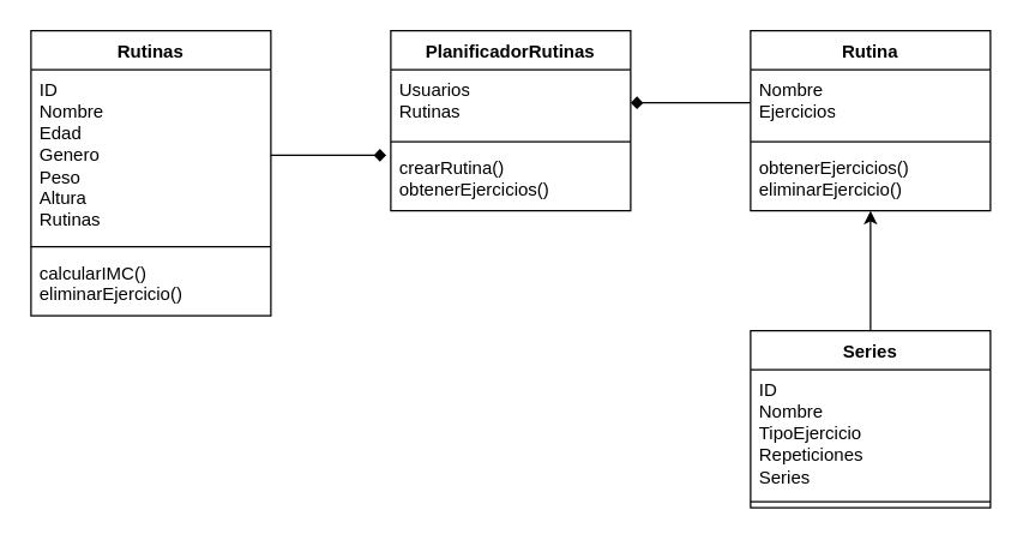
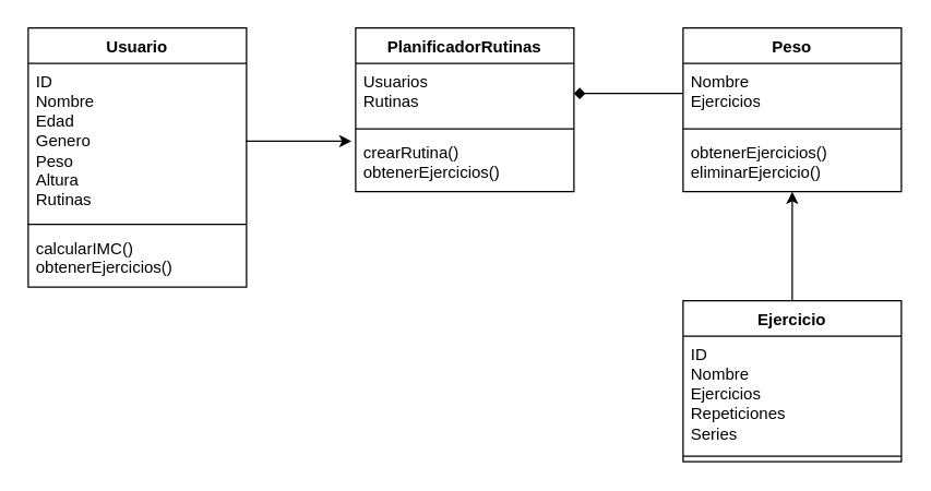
  <mxCell id="0" />
  <mxCell id="1" parent="0" />
- <mxCell id="2" value="Rutinas" style="swimlane;fontStyle=1;align=center;verticalAlign=top;childLayout=stackLayout;horizontal=1;startSize=26;horizontalStack=0;resizeParent=1;resizeParentMax=0;resizeLast=0;collapsible=1;marginBottom=0;whiteSpace=wrap;html=1;" vertex="1" parent="1"><mxGeometry x="20" y="20" width="160" height="190" as="geometry" /></mxCell>
+ <mxCell id="2" value="Usuario" style="swimlane;fontStyle=1;align=center;verticalAlign=top;childLayout=stackLayout;horizontal=1;startSize=26;horizontalStack=0;resizeParent=1;resizeParentMax=0;resizeLast=0;collapsible=1;marginBottom=0;whiteSpace=wrap;html=1;" vertex="1" parent="1"><mxGeometry x="20" y="20" width="160" height="190" as="geometry" /></mxCell>
  <mxCell id="3" value="ID&lt;div&gt;Nombre&lt;/div&gt;&lt;div&gt;Edad&lt;/div&gt;&lt;div&gt;Genero&lt;/div&gt;&lt;div&gt;Peso&lt;/div&gt;&lt;div&gt;Altura&lt;/div&gt;&lt;div&gt;Rutinas&lt;/div&gt;" style="text;strokeColor=none;fillColor=none;align=left;verticalAlign=top;spacingLeft=4;spacingRight=4;overflow=hidden;rotatable=0;points=[[0,0.5],[1,0.5]];portConstraint=eastwest;whiteSpace=wrap;html=1;" vertex="1" parent="2"><mxGeometry y="26" width="160" height="114" as="geometry" /></mxCell>
  <mxCell id="4" value="" style="line;strokeWidth=1;fillColor=none;align=left;verticalAlign=middle;spacingTop=-1;spacingLeft=3;spacingRight=3;rotatable=0;labelPosition=right;points=[];portConstraint=eastwest;strokeColor=inherit;" vertex="1" parent="2"><mxGeometry y="140" width="160" height="8" as="geometry" /></mxCell>
- <mxCell id="5" value="calcularIMC()&lt;div&gt;eliminarEjercicio()&lt;/div&gt;" style="text;strokeColor=none;fillColor=none;align=left;verticalAlign=top;spacingLeft=4;spacingRight=4;overflow=hidden;rotatable=0;points=[[0,0.5],[1,0.5]];portConstraint=eastwest;whiteSpace=wrap;html=1;" vertex="1" parent="2"><mxGeometry y="148" width="160" height="42" as="geometry" /></mxCell>
- <mxCell id="6" value="Rutina" style="swimlane;fontStyle=1;align=center;verticalAlign=top;childLayout=stackLayout;horizontal=1;startSize=26;horizontalStack=0;resizeParent=1;resizeParentMax=0;resizeLast=0;collapsible=1;marginBottom=0;whiteSpace=wrap;html=1;" vertex="1" parent="1"><mxGeometry x="500" y="20" width="160" height="120" as="geometry" /></mxCell>
+ <mxCell id="5" value="calcularIMC()&lt;div&gt;obtenerEjercicios()&lt;/div&gt;" style="text;strokeColor=none;fillColor=none;align=left;verticalAlign=top;spacingLeft=4;spacingRight=4;overflow=hidden;rotatable=0;points=[[0,0.5],[1,0.5]];portConstraint=eastwest;whiteSpace=wrap;html=1;" vertex="1" parent="2"><mxGeometry y="148" width="160" height="42" as="geometry" /></mxCell>
+ <mxCell id="6" value="Peso" style="swimlane;fontStyle=1;align=center;verticalAlign=top;childLayout=stackLayout;horizontal=1;startSize=26;horizontalStack=0;resizeParent=1;resizeParentMax=0;resizeLast=0;collapsible=1;marginBottom=0;whiteSpace=wrap;html=1;" vertex="1" parent="1"><mxGeometry x="500" y="20" width="160" height="120" as="geometry" /></mxCell>
  <mxCell id="7" value="Nombre&lt;div&gt;Ejercicios&lt;/div&gt;" style="text;strokeColor=none;fillColor=none;align=left;verticalAlign=top;spacingLeft=4;spacingRight=4;overflow=hidden;rotatable=0;points=[[0,0.5],[1,0.5]];portConstraint=eastwest;whiteSpace=wrap;html=1;" vertex="1" parent="6"><mxGeometry y="26" width="160" height="44" as="geometry" /></mxCell>
  <mxCell id="8" value="" style="line;strokeWidth=1;fillColor=none;align=left;verticalAlign=middle;spacingTop=-1;spacingLeft=3;spacingRight=3;rotatable=0;labelPosition=right;points=[];portConstraint=eastwest;strokeColor=inherit;" vertex="1" parent="6"><mxGeometry y="70" width="160" height="8" as="geometry" /></mxCell>
  <mxCell id="9" value="obtenerEjercicios()&lt;div&gt;eliminarEjercicio()&lt;/div&gt;" style="text;strokeColor=none;fillColor=none;align=left;verticalAlign=top;spacingLeft=4;spacingRight=4;overflow=hidden;rotatable=0;points=[[0,0.5],[1,0.5]];portConstraint=eastwest;whiteSpace=wrap;html=1;" vertex="1" parent="6"><mxGeometry y="78" width="160" height="42" as="geometry" /></mxCell>
  <mxCell id="10" style="edgeStyle=orthogonalEdgeStyle;rounded=0;orthogonalLoop=1;jettySize=auto;html=1;entryX=0.5;entryY=1;entryDx=0;entryDy=0;entryPerimeter=0;" edge="1" parent="1" source="11" target="9"><mxGeometry relative="1" as="geometry"><mxPoint x="580" y="150" as="targetPoint" /></mxGeometry></mxCell>
- <mxCell id="11" value="Series" style="swimlane;fontStyle=1;align=center;verticalAlign=top;childLayout=stackLayout;horizontal=1;startSize=26;horizontalStack=0;resizeParent=1;resizeParentMax=0;resizeLast=0;collapsible=1;marginBottom=0;whiteSpace=wrap;html=1;" vertex="1" parent="1"><mxGeometry x="500" y="220" width="160" height="118" as="geometry" /></mxCell>
- <mxCell id="12" value="ID&lt;div&gt;Nombre&lt;/div&gt;&lt;div&gt;TipoEjercicio&lt;/div&gt;&lt;div&gt;Repeticiones&lt;/div&gt;&lt;div&gt;Series&lt;/div&gt;" style="text;strokeColor=none;fillColor=none;align=left;verticalAlign=top;spacingLeft=4;spacingRight=4;overflow=hidden;rotatable=0;points=[[0,0.5],[1,0.5]];portConstraint=eastwest;whiteSpace=wrap;html=1;" vertex="1" parent="11"><mxGeometry y="26" width="160" height="84" as="geometry" /></mxCell>
+ <mxCell id="11" value="Ejercicio" style="swimlane;fontStyle=1;align=center;verticalAlign=top;childLayout=stackLayout;horizontal=1;startSize=26;horizontalStack=0;resizeParent=1;resizeParentMax=0;resizeLast=0;collapsible=1;marginBottom=0;whiteSpace=wrap;html=1;" vertex="1" parent="1"><mxGeometry x="500" y="220" width="160" height="118" as="geometry" /></mxCell>
+ <mxCell id="12" value="ID&lt;div&gt;Nombre&lt;/div&gt;&lt;div&gt;Ejercicios&lt;/div&gt;&lt;div&gt;Repeticiones&lt;/div&gt;&lt;div&gt;Series&lt;/div&gt;" style="text;strokeColor=none;fillColor=none;align=left;verticalAlign=top;spacingLeft=4;spacingRight=4;overflow=hidden;rotatable=0;points=[[0,0.5],[1,0.5]];portConstraint=eastwest;whiteSpace=wrap;html=1;" vertex="1" parent="11"><mxGeometry y="26" width="160" height="84" as="geometry" /></mxCell>
  <mxCell id="13" value="" style="line;strokeWidth=1;fillColor=none;align=left;verticalAlign=middle;spacingTop=-1;spacingLeft=3;spacingRight=3;rotatable=0;labelPosition=right;points=[];portConstraint=eastwest;strokeColor=inherit;" vertex="1" parent="11"><mxGeometry y="110" width="160" height="8" as="geometry" /></mxCell>
  <mxCell id="14" value="PlanificadorRutinas" style="swimlane;fontStyle=1;align=center;verticalAlign=top;childLayout=stackLayout;horizontal=1;startSize=26;horizontalStack=0;resizeParent=1;resizeParentMax=0;resizeLast=0;collapsible=1;marginBottom=0;whiteSpace=wrap;html=1;" vertex="1" parent="1"><mxGeometry x="260" y="20" width="160" height="120" as="geometry" /></mxCell>
  <mxCell id="15" value="Usuarios&lt;div&gt;Rutinas&lt;/div&gt;" style="text;strokeColor=none;fillColor=none;align=left;verticalAlign=top;spacingLeft=4;spacingRight=4;overflow=hidden;rotatable=0;points=[[0,0.5],[1,0.5]];portConstraint=eastwest;whiteSpace=wrap;html=1;" vertex="1" parent="14"><mxGeometry y="26" width="160" height="44" as="geometry" /></mxCell>
  <mxCell id="16" value="" style="line;strokeWidth=1;fillColor=none;align=left;verticalAlign=middle;spacingTop=-1;spacingLeft=3;spacingRight=3;rotatable=0;labelPosition=right;points=[];portConstraint=eastwest;strokeColor=inherit;" vertex="1" parent="14"><mxGeometry y="70" width="160" height="8" as="geometry" /></mxCell>
  <mxCell id="17" value="crearRutina()&lt;div&gt;obtenerEjercicios()&lt;/div&gt;" style="text;strokeColor=none;fillColor=none;align=left;verticalAlign=top;spacingLeft=4;spacingRight=4;overflow=hidden;rotatable=0;points=[[0,0.5],[1,0.5]];portConstraint=eastwest;whiteSpace=wrap;html=1;" vertex="1" parent="14"><mxGeometry y="78" width="160" height="42" as="geometry" /></mxCell>
  <mxCell id="18" style="edgeStyle=orthogonalEdgeStyle;rounded=0;orthogonalLoop=1;jettySize=auto;html=1;entryX=1;entryY=0.5;entryDx=0;entryDy=0;endArrow=diamond;" edge="1" parent="1" source="7" target="15"><mxGeometry relative="1" as="geometry" /></mxCell>
- <mxCell id="19" style="edgeStyle=orthogonalEdgeStyle;rounded=0;orthogonalLoop=1;jettySize=auto;html=1;entryX=-0.019;entryY=0.119;entryDx=0;entryDy=0;entryPerimeter=0;endArrow=diamond;" edge="1" parent="1" source="3" target="17"><mxGeometry relative="1" as="geometry" /></mxCell>
+ <mxCell id="19" style="edgeStyle=orthogonalEdgeStyle;rounded=0;orthogonalLoop=1;jettySize=auto;html=1;entryX=-0.019;entryY=0.119;entryDx=0;entryDy=0;entryPerimeter=0;" edge="1" parent="1" source="3" target="17"><mxGeometry relative="1" as="geometry" /></mxCell>
